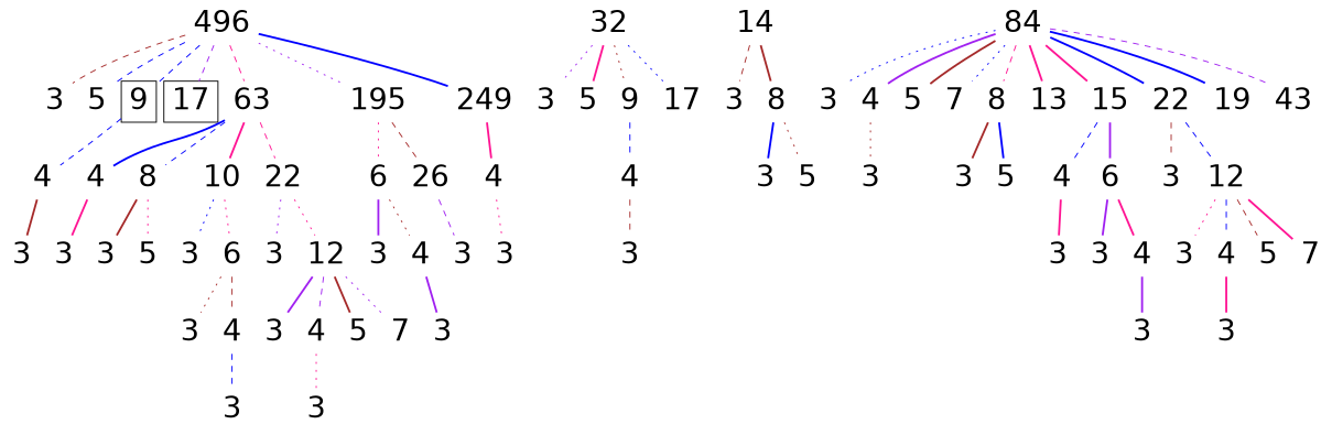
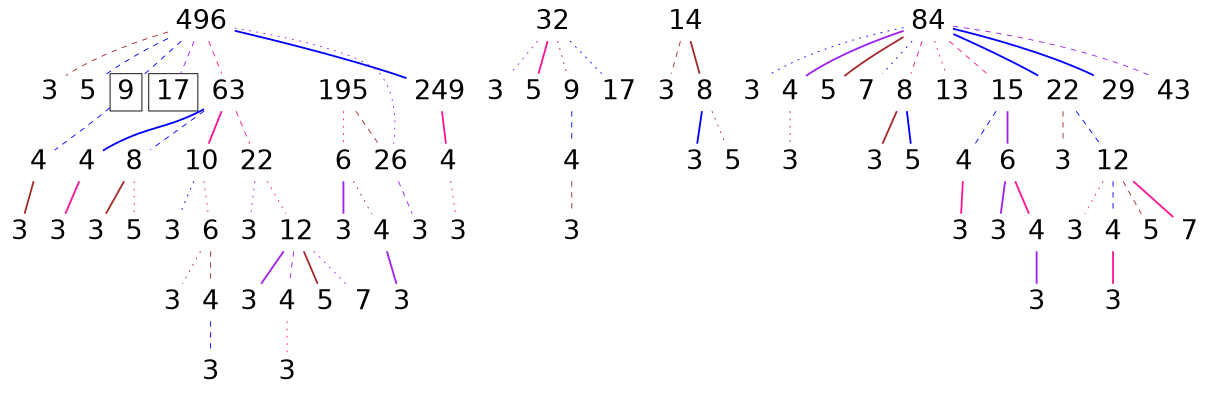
  digraph {
    nodesep=0.1
    node [fontname=Helvetica fontsize=30 shape=plaintext]
    edge [color=deeppink dir=none style=bold]
    n1 [height=0.25 label=496 width=0.25]
    n2 [height=0.25 label=3 width=0.25]
    n3 [height=0.25 label=5 width=0.25]
    n4 [height=0.25 label=9 shape=box width=0.25]
    n5 [height=0.25 label=17 shape=box width=0.25]
    n6 [height=0.25 label=63 width=0.25]
    n7 [height=0.25 label=195 width=0.25]
    n8 [height=0.25 label=249 width=0.25]
    n9 [height=0.25 label=4 width=0.25]
    n10 [height=0.25 label=32 width=0.25]
    n11 [height=0.25 label=3 width=0.25]
    n12 [height=0.25 label=5 width=0.25]
    n13 [height=0.25 label=9 width=0.25]
    n14 [height=0.25 label=17 width=0.25]
    n15 [height=0.25 label=4 width=0.25]
    n16 [height=0.25 label=8 width=0.25]
    n17 [height=0.25 label=10 width=0.25]
    n18 [height=0.25 label=22 width=0.25]
    n19 [height=0.25 label=6 width=0.25]
    n20 [height=0.25 label=26 width=0.25]
    n21 [height=0.25 label=4 width=0.25]
    n22 [height=0.25 label=3 width=0.25]
    n23 [height=0.25 label=4 width=0.25]
    n24 [height=0.25 label=3 width=0.25]
    n25 [height=0.25 label=3 width=0.25]
    n26 [height=0.25 label=3 width=0.25]
    n27 [height=0.25 label=5 width=0.25]
    n28 [height=0.25 label=3 width=0.25]
    n29 [height=0.25 label=6 width=0.25]
    n30 [height=0.25 label=3 width=0.25]
    n31 [height=0.25 label=12 width=0.25]
    n32 [height=0.25 label=3 width=0.25]
    n33 [height=0.25 label=4 width=0.25]
    n34 [height=0.25 label=3 width=0.25]
    n35 [height=0.25 label=3 width=0.25]
    n36 [height=0.25 label=4 width=0.25]
    n37 [height=0.25 label=5 width=0.25]
    n38 [height=0.25 label=7 width=0.25]
    n39 [height=0.25 label=3 width=0.25]
    n40 [height=0.25 label=3 width=0.25]
    n41 [height=0.25 label=4 width=0.25]
    n42 [height=0.25 label=3 width=0.25]
    n43 [height=0.25 label=3 width=0.25]
    n44 [height=0.25 label=14 width=0.25]
    n45 [height=0.25 label=3 width=0.25]
    n46 [height=0.25 label=8 width=0.25]
    n47 [height=0.25 label=3 width=0.25]
    n48 [height=0.25 label=5 width=0.25]
    n49 [height=0.25 label=3 width=0.25]
    n50 [height=0.25 label=84 width=0.25]
    n51 [height=0.25 label=3 width=0.25]
    n52 [height=0.25 label=4 width=0.25]
    n53 [height=0.25 label=5 width=0.25]
    n54 [height=0.25 label=7 width=0.25]
    n55 [height=0.25 label=8 width=0.25]
    n56 [height=0.25 label=13 width=0.25]
    n57 [height=0.25 label=15 width=0.25]
    n58 [height=0.25 label=22 width=0.25]
-   n59 [height=0.25 label=19 width=0.25]
+   n59 [height=0.25 label=29 width=0.25]
    n60 [height=0.25 label=43 width=0.25]
    n61 [height=0.25 label=3 width=0.25]
    n62 [height=0.25 label=3 width=0.25]
    n63 [height=0.25 label=5 width=0.25]
    n64 [height=0.25 label=4 width=0.25]
    n65 [height=0.25 label=6 width=0.25]
    n66 [height=0.25 label=3 width=0.25]
    n67 [height=0.25 label=12 width=0.25]
    n68 [height=0.25 label=3 width=0.25]
    n69 [height=0.25 label=3 width=0.25]
    n70 [height=0.25 label=4 width=0.25]
    n71 [height=0.25 label=3 width=0.25]
    n72 [height=0.25 label=3 width=0.25]
    n73 [height=0.25 label=4 width=0.25]
    n74 [height=0.25 label=5 width=0.25]
    n75 [height=0.25 label=7 width=0.25]
    n76 [height=0.25 label=3 width=0.25]
    n1 -> n2 [color=brown style=dashed]
    n1 -> n3 [color=blue style=dashed]
    n1 -> n4 [color=blue style=dashed]
    n1 -> n5 [color=purple style=dashed]
    n1 -> n6 [style=dashed]
-   n1 -> n7 [color=purple style=dotted]
+   n1 -> n20 [color=purple style=dotted]
    n1 -> n8 [color=blue]
    n4 -> n9 [color=blue style=dashed]
    n6 -> n15 [color=blue]
    n6 -> n16 [color=blue style=dashed]
    n6 -> n17
    n6 -> n18 [style=dashed]
    n7 -> n19 [style=dotted]
    n7 -> n20 [color=brown style=dashed]
    n8 -> n21
    n9 -> n22 [color=brown]
    n10 -> n11 [color=purple style=dotted]
    n10 -> n12
    n10 -> n13 [color=brown style=dotted]
    n10 -> n14 [color=blue style=dotted]
    n13 -> n23 [color=blue style=dashed]
    n15 -> n25
    n16 -> n26 [color=brown]
    n16 -> n27 [style=dotted]
    n17 -> n28 [color=blue style=dotted]
    n17 -> n29 [style=dotted]
    n18 -> n30 [color=purple style=dotted]
    n18 -> n31 [style=dotted]
    n19 -> n40 [color=purple]
    n19 -> n41 [color=brown style=dotted]
    n20 -> n42 [color=purple style=dashed]
    n21 -> n49 [style=dotted]
    n23 -> n24 [color=brown style=dashed]
    n29 -> n32 [color=brown style=dotted]
    n29 -> n33 [color=brown style=dashed]
    n31 -> n35 [color=purple]
    n31 -> n36 [color=purple style=dashed]
    n31 -> n37 [color=brown]
    n31 -> n38 [color=purple style=dotted]
    n33 -> n34 [color=blue style=dashed]
    n36 -> n39 [style=dotted]
    n41 -> n43 [color=purple]
    n44 -> n45 [color=brown style=dashed]
    n44 -> n46 [color=brown]
    n46 -> n47 [color=blue]
    n46 -> n48 [color=brown style=dotted]
    n50 -> n51 [color=blue style=dotted]
    n50 -> n52 [color=purple]
    n50 -> n53 [color=brown]
    n50 -> n54 [color=blue style=dotted]
    n50 -> n55 [style=dashed]
-   n50 -> n56
-   n50 -> n57
+   n50 -> n56 [style=dotted]
+   n50 -> n57 [style=dashed]
    n50 -> n58 [color=blue]
    n50 -> n59 [color=blue]
    n50 -> n60 [color=purple style=dashed]
    n52 -> n61 [color=brown style=dotted]
    n55 -> n62 [color=brown]
    n55 -> n63 [color=blue]
    n57 -> n64 [color=blue style=dashed]
    n57 -> n65 [color=purple]
    n58 -> n66 [color=brown style=dashed]
    n58 -> n67 [color=blue style=dashed]
    n64 -> n68
    n65 -> n69 [color=purple]
    n65 -> n70
    n67 -> n72 [style=dotted]
    n67 -> n73 [color=blue style=dashed]
    n67 -> n74 [color=brown style=dashed]
    n67 -> n75
    n70 -> n71 [color=purple]
    n73 -> n76
  }
